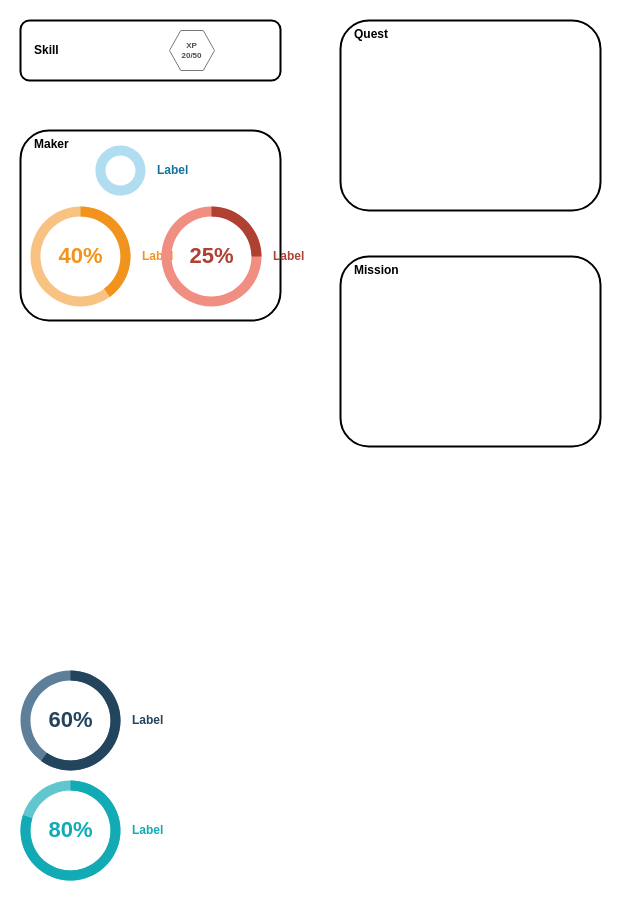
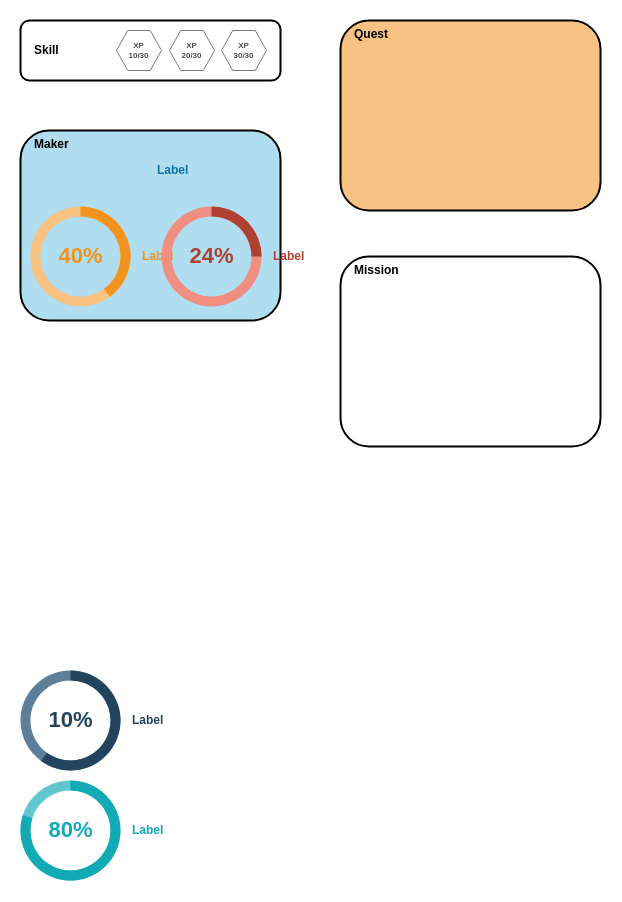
  <mxCell id="0" />
  <mxCell id="1" parent="0" />
  <mxCell id="2" value="" style="group" vertex="1" connectable="0" parent="1"><mxGeometry x="20" y="20" width="260" height="60" as="geometry" /></mxCell>
  <mxCell id="3" value="Skill" style="rounded=1;whiteSpace=wrap;html=1;verticalAlign=middle;align=left;labelPosition=center;verticalLabelPosition=middle;fontStyle=1;spacingLeft=12;strokeWidth=2;" vertex="1" parent="2"><mxGeometry width="260" height="60" as="geometry" /></mxCell>
- <mxCell id="5" value="&lt;div&gt;XP&lt;/div&gt;&lt;div&gt;20/50&lt;/div&gt;" style="shape=hexagon;perimeter=hexagonPerimeter2;whiteSpace=wrap;html=1;align=center;fontSize=8;fontStyle=1;fontColor=#4D4D4D;strokeColor=#787878;" vertex="1" parent="2"><mxGeometry x="149" y="10" width="45" height="40" as="geometry" /></mxCell>
- <mxCell id="7" value="Maker" style="rounded=1;whiteSpace=wrap;html=1;verticalAlign=top;align=left;labelPosition=center;verticalLabelPosition=middle;fontStyle=1;spacingLeft=12;strokeWidth=2;" vertex="1" parent="1"><mxGeometry x="20" y="130" width="260" height="190" as="geometry" /></mxCell>
+ <mxCell id="4" value="&lt;div&gt;XP&lt;/div&gt;&lt;div&gt;10/30&lt;/div&gt;" style="shape=hexagon;perimeter=hexagonPerimeter2;whiteSpace=wrap;html=1;align=center;fontSize=8;fontStyle=1;fontColor=#4D4D4D;strokeColor=#787878;" vertex="1" parent="2"><mxGeometry x="96" y="10" width="45" height="40" as="geometry" /></mxCell>
+ <mxCell id="5" value="&lt;div&gt;XP&lt;/div&gt;&lt;div&gt;20/30&lt;/div&gt;" style="shape=hexagon;perimeter=hexagonPerimeter2;whiteSpace=wrap;html=1;align=center;fontSize=8;fontStyle=1;fontColor=#4D4D4D;strokeColor=#787878;" vertex="1" parent="2"><mxGeometry x="149" y="10" width="45" height="40" as="geometry" /></mxCell>
+ <mxCell id="6" value="&lt;div&gt;XP&lt;/div&gt;&lt;div&gt;30/30&lt;/div&gt;" style="shape=hexagon;perimeter=hexagonPerimeter2;whiteSpace=wrap;html=1;align=center;fontSize=8;fontStyle=1;fontColor=#4D4D4D;strokeColor=#787878;" vertex="1" parent="2"><mxGeometry x="201" y="10" width="45" height="40" as="geometry" /></mxCell>
+ <mxCell id="7" value="Maker" style="rounded=1;whiteSpace=wrap;html=1;verticalAlign=top;align=left;labelPosition=center;verticalLabelPosition=middle;fontStyle=1;spacingLeft=12;strokeWidth=2;fillColor=#b1ddf0;" vertex="1" parent="1"><mxGeometry x="20" y="130" width="260" height="190" as="geometry" /></mxCell>
  <mxCell id="8" value="Label" style="labelPosition=right;spacingLeft=10;html=1;shape=mxgraph.basic.donut;dx=10;strokeColor=none;fillColor=#B1DDF0;fontSize=12;fontColor=#10739E;align=left;fontStyle=1;aspect=fixed;overflow=hidden;noLabel=0;autosize=1;" vertex="1" parent="1"><mxGeometry x="95" y="145" width="50" height="50" as="geometry" /></mxCell>
  <mxCell id="9" value="Label" style="labelPosition=right;spacingLeft=10;html=1;shape=mxgraph.basic.donut;dx=10;strokeColor=none;fillColor=#F8C382;fontSize=12;fontColor=#F2931E;align=left;fontStyle=1;" vertex="1" parent="1"><mxGeometry x="30" y="206" width="100" height="100" as="geometry" /></mxCell>
  <mxCell id="10" value="40%" style="verticalLabelPosition=middle;verticalAlign=middle;html=1;shape=mxgraph.basic.partConcEllipse;startAngle=0;endAngle=0.4;arcWidth=0.2;strokeColor=none;fillColor=#F2931E;fontSize=22;fontColor=#F2931E;align=center;fontStyle=1" vertex="1" parent="9"><mxGeometry width="100" height="100" as="geometry" /></mxCell>
  <mxCell id="11" value="Label" style="labelPosition=right;spacingLeft=10;html=1;shape=mxgraph.basic.donut;dx=10;strokeColor=none;fillColor=#F08E81;fontSize=12;fontColor=#AE4132;align=left;fontStyle=1;" vertex="1" parent="1"><mxGeometry x="161" y="206" width="100" height="100" as="geometry" /></mxCell>
- <mxCell id="12" value="25%" style="verticalLabelPosition=middle;verticalAlign=middle;html=1;shape=mxgraph.basic.partConcEllipse;startAngle=0;endAngle=0.25;arcWidth=0.2;strokeColor=none;fillColor=#AE4132;fontSize=22;fontColor=#AE4132;align=center;fontStyle=1" vertex="1" parent="11"><mxGeometry width="100" height="100" as="geometry" /></mxCell>
+ <mxCell id="12" value="24%" style="verticalLabelPosition=middle;verticalAlign=middle;html=1;shape=mxgraph.basic.partConcEllipse;startAngle=0;endAngle=0.25;arcWidth=0.2;strokeColor=none;fillColor=#AE4132;fontSize=22;fontColor=#AE4132;align=center;fontStyle=1" vertex="1" parent="11"><mxGeometry width="100" height="100" as="geometry" /></mxCell>
  <mxCell id="13" value="Label" style="labelPosition=right;spacingLeft=10;html=1;shape=mxgraph.basic.donut;dx=10;strokeColor=none;fillColor=#5D7F99;fontSize=12;fontColor=#23445D;align=left;fontStyle=1;" vertex="1" parent="1"><mxGeometry x="20" y="670" width="100" height="100" as="geometry" /></mxCell>
- <mxCell id="14" value="60%" style="verticalLabelPosition=middle;verticalAlign=middle;html=1;shape=mxgraph.basic.partConcEllipse;startAngle=0;endAngle=0.6;arcWidth=0.2;strokeColor=none;fillColor=#23445D;fontSize=22;fontColor=#23445D;align=center;fontStyle=1" vertex="1" parent="13"><mxGeometry width="100" height="100" as="geometry" /></mxCell>
+ <mxCell id="14" value="10%" style="verticalLabelPosition=middle;verticalAlign=middle;html=1;shape=mxgraph.basic.partConcEllipse;startAngle=0;endAngle=0.6;arcWidth=0.2;strokeColor=none;fillColor=#23445D;fontSize=22;fontColor=#23445D;align=center;fontStyle=1" vertex="1" parent="13"><mxGeometry width="100" height="100" as="geometry" /></mxCell>
  <mxCell id="15" value="Label" style="labelPosition=right;spacingLeft=10;html=1;shape=mxgraph.basic.donut;dx=10;strokeColor=none;fillColor=#61C6CE;fontSize=12;fontColor=#12AAB5;align=left;fontStyle=1;" vertex="1" parent="1"><mxGeometry x="20" y="780" width="100" height="100" as="geometry" /></mxCell>
  <mxCell id="16" value="80%" style="verticalLabelPosition=middle;verticalAlign=middle;html=1;shape=mxgraph.basic.partConcEllipse;startAngle=0;endAngle=0.8;arcWidth=0.2;strokeColor=none;fillColor=#12AAB5;fontSize=22;fontColor=#12AAB5;align=center;fontStyle=1" vertex="1" parent="15"><mxGeometry width="100" height="100" as="geometry" /></mxCell>
- <mxCell id="17" value="Quest" style="rounded=1;whiteSpace=wrap;html=1;verticalAlign=top;align=left;labelPosition=center;verticalLabelPosition=middle;fontStyle=1;spacingLeft=12;strokeWidth=2;" vertex="1" parent="1"><mxGeometry x="340" y="20" width="260" height="190" as="geometry" /></mxCell>
+ <mxCell id="17" value="Quest" style="rounded=1;whiteSpace=wrap;html=1;verticalAlign=top;align=left;labelPosition=center;verticalLabelPosition=middle;fontStyle=1;spacingLeft=12;strokeWidth=2;fillColor=#f8c382;" vertex="1" parent="1"><mxGeometry x="340" y="20" width="260" height="190" as="geometry" /></mxCell>
  <mxCell id="18" value="Mission" style="rounded=1;whiteSpace=wrap;html=1;verticalAlign=top;align=left;labelPosition=center;verticalLabelPosition=middle;fontStyle=1;spacingLeft=12;strokeWidth=2;" vertex="1" parent="1"><mxGeometry x="340" y="256" width="260" height="190" as="geometry" /></mxCell>
